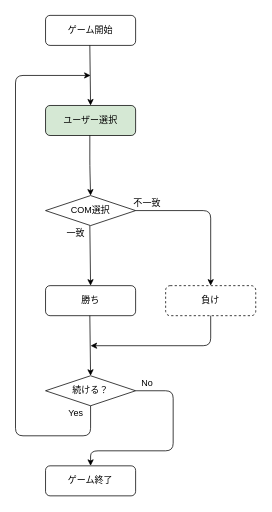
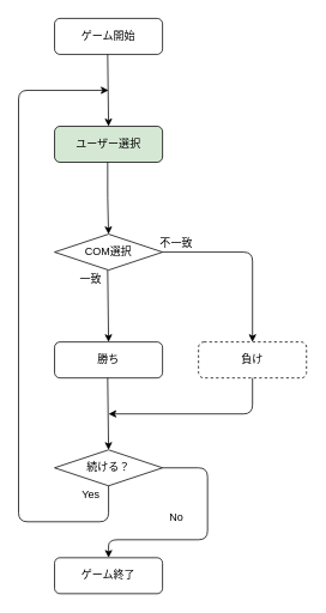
  <mxCell id="0" />
  <mxCell id="1" parent="0" />
  <mxCell id="2" value="ゲーム開始" style="rounded=1;whiteSpace=wrap;html=1;" parent="1" vertex="1"><mxGeometry x="60" y="20" width="120" height="40" as="geometry" /></mxCell>
  <mxCell id="3" value="ユーザー選択" style="rounded=1;whiteSpace=wrap;html=1;fillColor=#d5e8d4;" parent="1" vertex="1"><mxGeometry x="60" y="140" width="120" height="40" as="geometry" /></mxCell>
  <mxCell id="4" value="負け" style="rounded=1;whiteSpace=wrap;html=1;dashed=1;" parent="1" vertex="1"><mxGeometry x="220" y="380" width="120" height="40" as="geometry" /></mxCell>
  <mxCell id="5" value="ゲーム終了" style="rounded=1;whiteSpace=wrap;html=1;" parent="1" vertex="1"><mxGeometry x="60" y="620" width="120" height="40" as="geometry" /></mxCell>
  <mxCell id="6" value="続ける？" style="rhombus;whiteSpace=wrap;html=1;" parent="1" vertex="1"><mxGeometry x="60" y="500" width="120" height="40" as="geometry" /></mxCell>
  <mxCell id="7" value="" style="endArrow=classic;html=1;exitX=0.5;exitY=1;exitDx=0;exitDy=0;" parent="1" source="6" edge="1"><mxGeometry width="50" height="50" relative="1" as="geometry"><mxPoint x="120" y="550" as="sourcePoint" /><mxPoint x="120" y="100" as="targetPoint" /><Array as="points"><mxPoint x="120" y="580" /><mxPoint x="20" y="580" /><mxPoint x="20" y="100" /></Array></mxGeometry></mxCell>
  <mxCell id="8" value="" style="endArrow=classic;html=1;" parent="1" edge="1"><mxGeometry width="50" height="50" relative="1" as="geometry"><mxPoint x="119" y="300" as="sourcePoint" /><mxPoint x="120" y="380" as="targetPoint" /></mxGeometry></mxCell>
  <mxCell id="9" value="" style="endArrow=classic;html=1;entryX=0.5;entryY=0;entryDx=0;entryDy=0;" parent="1" target="15" edge="1"><mxGeometry width="50" height="50" relative="1" as="geometry"><mxPoint x="119" y="180" as="sourcePoint" /><mxPoint x="120" y="250" as="targetPoint" /><Array as="points"><mxPoint x="119" y="220" /></Array></mxGeometry></mxCell>
  <mxCell id="10" value="" style="endArrow=classic;html=1;entryX=0.5;entryY=0;entryDx=0;entryDy=0;" parent="1" target="3" edge="1"><mxGeometry width="50" height="50" relative="1" as="geometry"><mxPoint x="119" y="60" as="sourcePoint" /><mxPoint x="119" y="130" as="targetPoint" /></mxGeometry></mxCell>
  <mxCell id="11" value="" style="endArrow=classic;html=1;exitX=1;exitY=0.5;exitDx=0;exitDy=0;" parent="1" source="6" edge="1"><mxGeometry width="50" height="50" relative="1" as="geometry"><mxPoint x="190" y="520" as="sourcePoint" /><mxPoint x="120" y="620" as="targetPoint" /><Array as="points"><mxPoint x="230" y="520" /><mxPoint x="230" y="600" /><mxPoint x="120" y="600" /></Array></mxGeometry></mxCell>
- <mxCell id="12" value="No" style="text;html=1;align=center;verticalAlign=middle;resizable=0;points=[];autosize=1;" parent="1" vertex="1"><mxGeometry x="180" y="500" width="30" height="20" as="geometry" /></mxCell>
+ <mxCell id="12" value="No" style="text;html=1;align=center;verticalAlign=middle;resizable=0;points=[];autosize=1;" parent="1" vertex="1"><mxGeometry x="180" y="565" width="30" height="20" as="geometry" /></mxCell>
  <mxCell id="13" value="Yes" style="text;html=1;align=center;verticalAlign=middle;resizable=0;points=[];autosize=1;" parent="1" vertex="1"><mxGeometry x="80" y="540" width="40" height="20" as="geometry" /></mxCell>
  <mxCell id="14" value="勝ち" style="rounded=1;whiteSpace=wrap;html=1;" parent="1" vertex="1"><mxGeometry x="60" y="380" width="120" height="40" as="geometry" /></mxCell>
  <mxCell id="15" value="&lt;font style=&quot;font-size: 12px&quot;&gt;COM選択&lt;/font&gt;" style="rhombus;whiteSpace=wrap;html=1;" parent="1" vertex="1"><mxGeometry x="60" y="260" width="120" height="40" as="geometry" /></mxCell>
  <mxCell id="16" value="" style="endArrow=classic;html=1;" parent="1" edge="1"><mxGeometry width="50" height="50" relative="1" as="geometry"><mxPoint x="119" y="420" as="sourcePoint" /><mxPoint x="120" y="500" as="targetPoint" /></mxGeometry></mxCell>
  <mxCell id="17" value="" style="endArrow=classic;html=1;exitX=1;exitY=0.5;exitDx=0;exitDy=0;entryX=0.5;entryY=0;entryDx=0;entryDy=0;" parent="1" source="15" target="4" edge="1"><mxGeometry width="50" height="50" relative="1" as="geometry"><mxPoint x="230" y="240" as="sourcePoint" /><mxPoint x="280" y="190" as="targetPoint" /><Array as="points"><mxPoint x="280" y="280" /></Array></mxGeometry></mxCell>
  <mxCell id="18" value="" style="endArrow=classic;html=1;exitX=0.5;exitY=1;exitDx=0;exitDy=0;" parent="1" source="4" edge="1"><mxGeometry width="50" height="50" relative="1" as="geometry"><mxPoint x="310" y="520" as="sourcePoint" /><mxPoint x="120" y="460" as="targetPoint" /><Array as="points"><mxPoint x="280" y="460" /></Array></mxGeometry></mxCell>
  <mxCell id="19" value="一致" style="text;html=1;align=center;verticalAlign=middle;resizable=0;points=[];autosize=1;" parent="1" vertex="1"><mxGeometry x="80" y="300" width="40" height="20" as="geometry" /></mxCell>
  <mxCell id="20" value="不一致" style="text;html=1;align=center;verticalAlign=middle;resizable=0;points=[];autosize=1;" parent="1" vertex="1"><mxGeometry x="170" y="260" width="50" height="20" as="geometry" /></mxCell>
